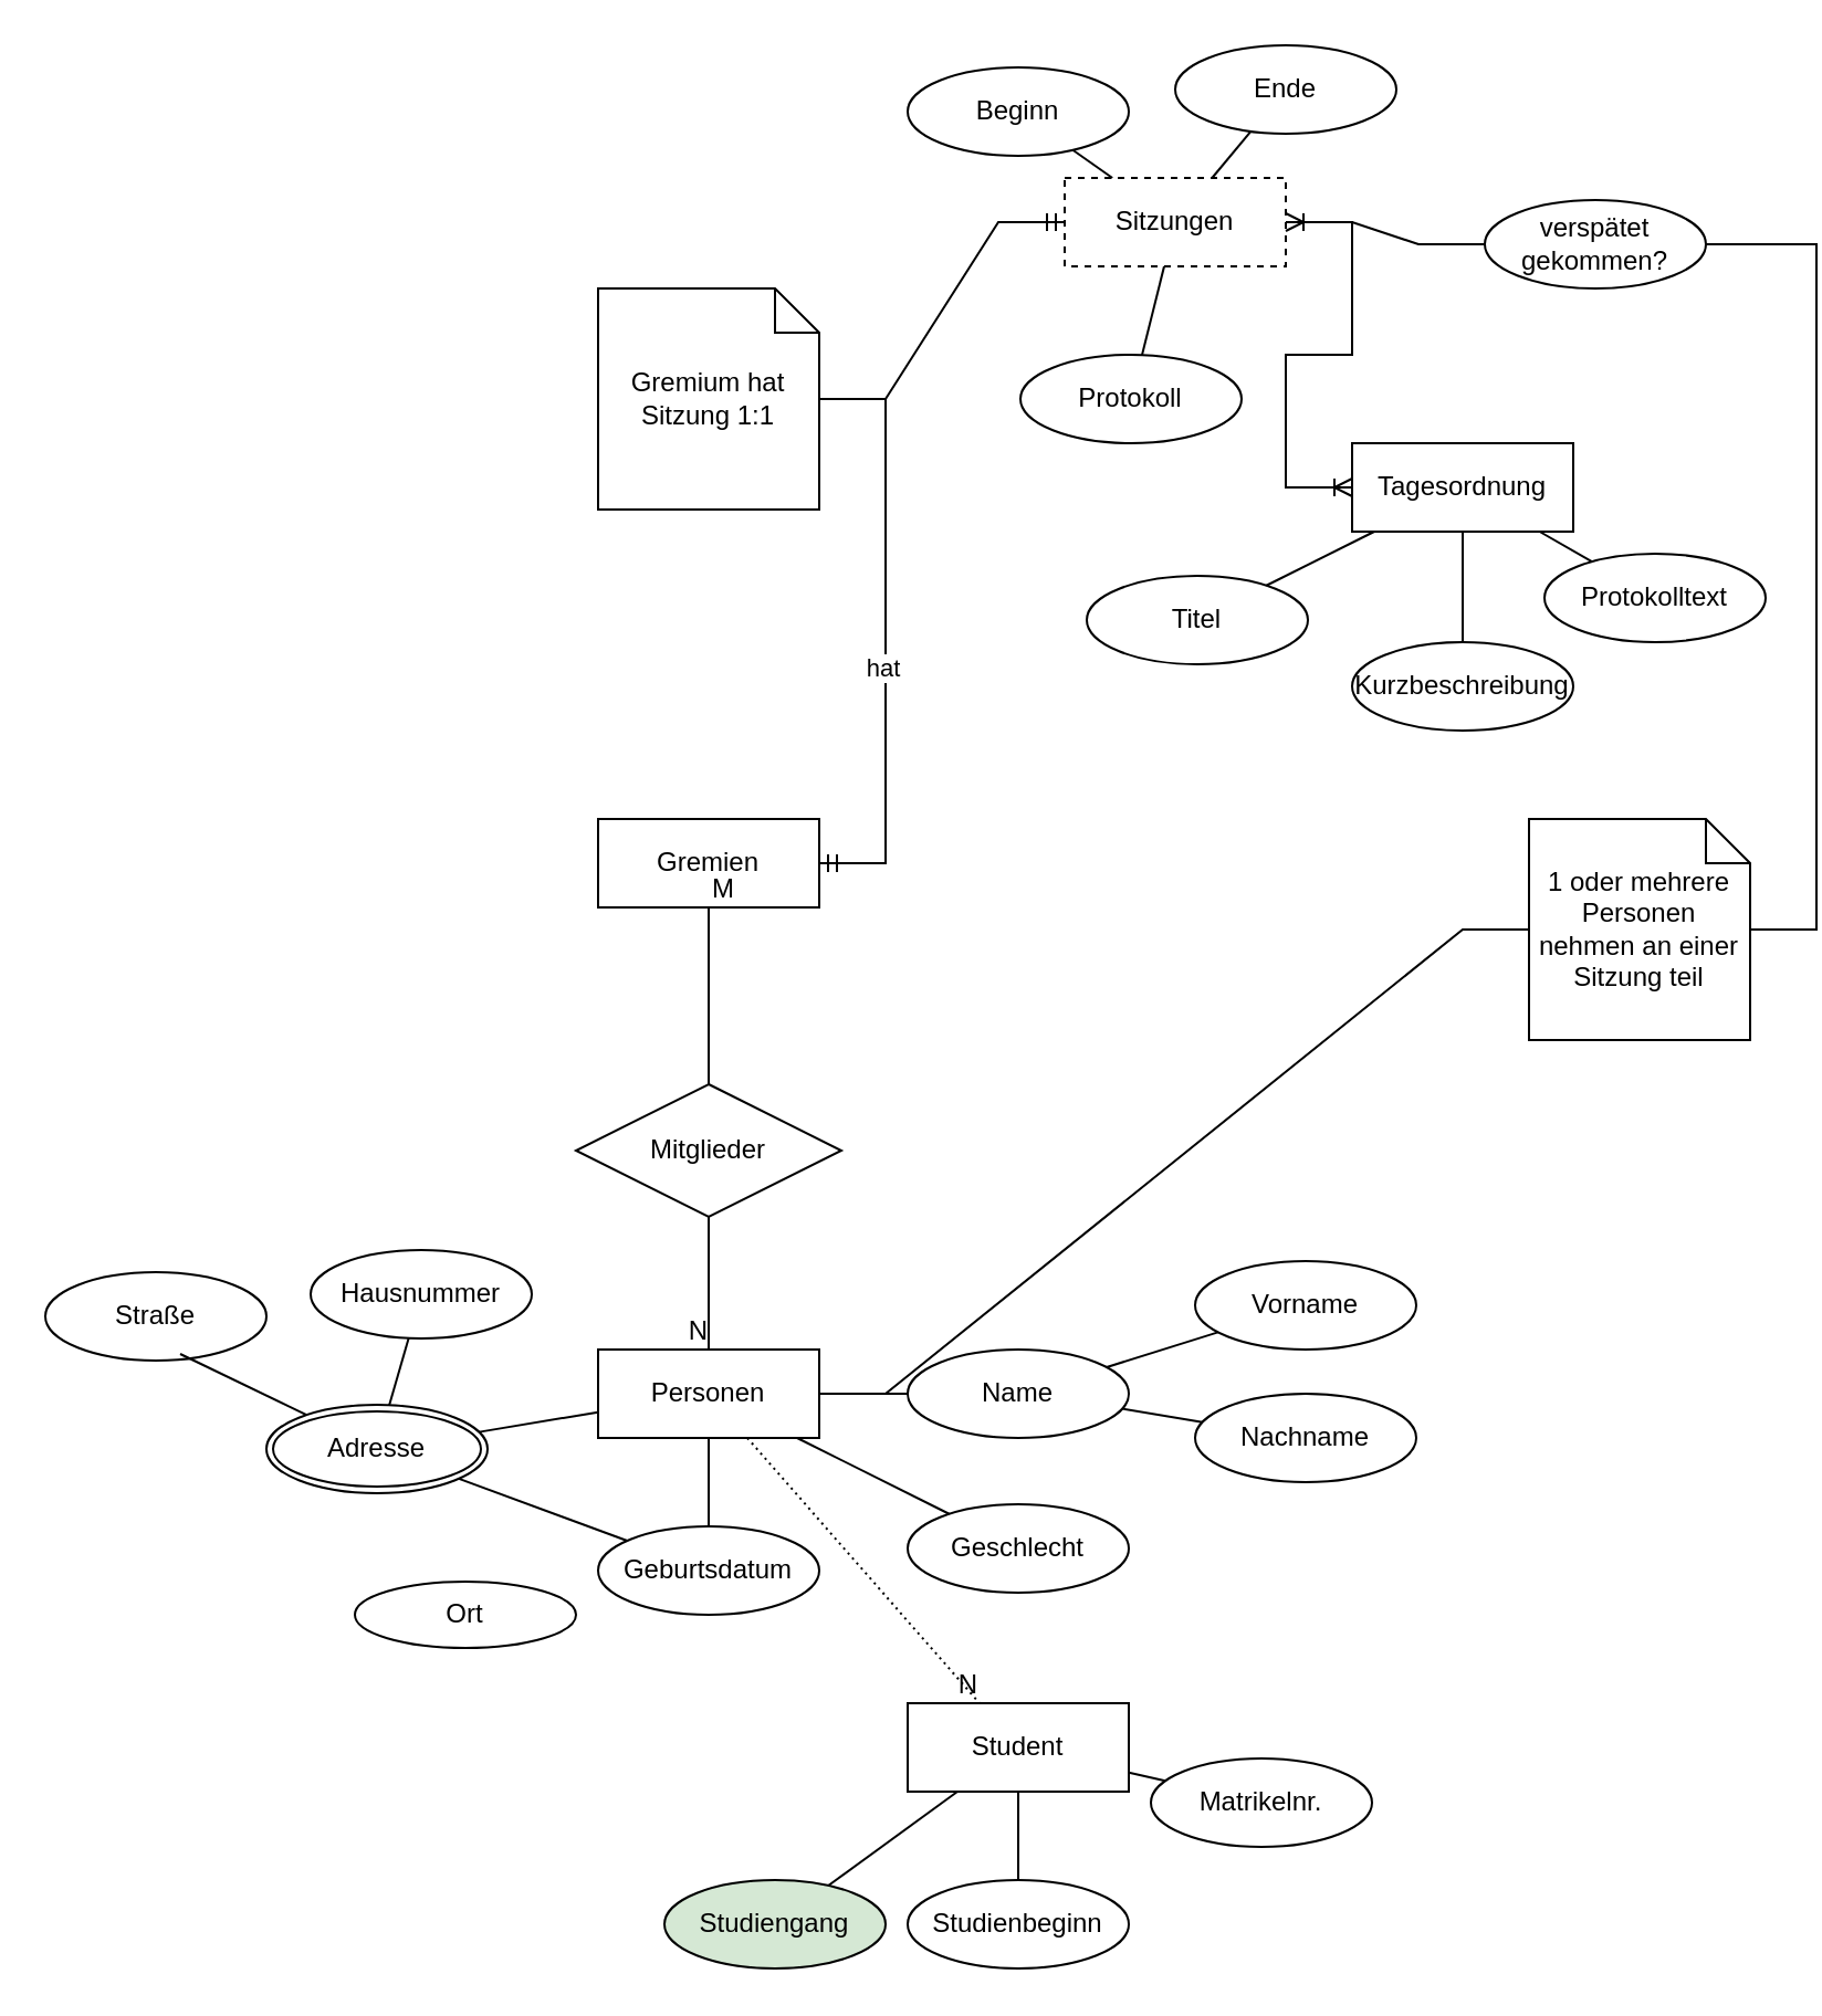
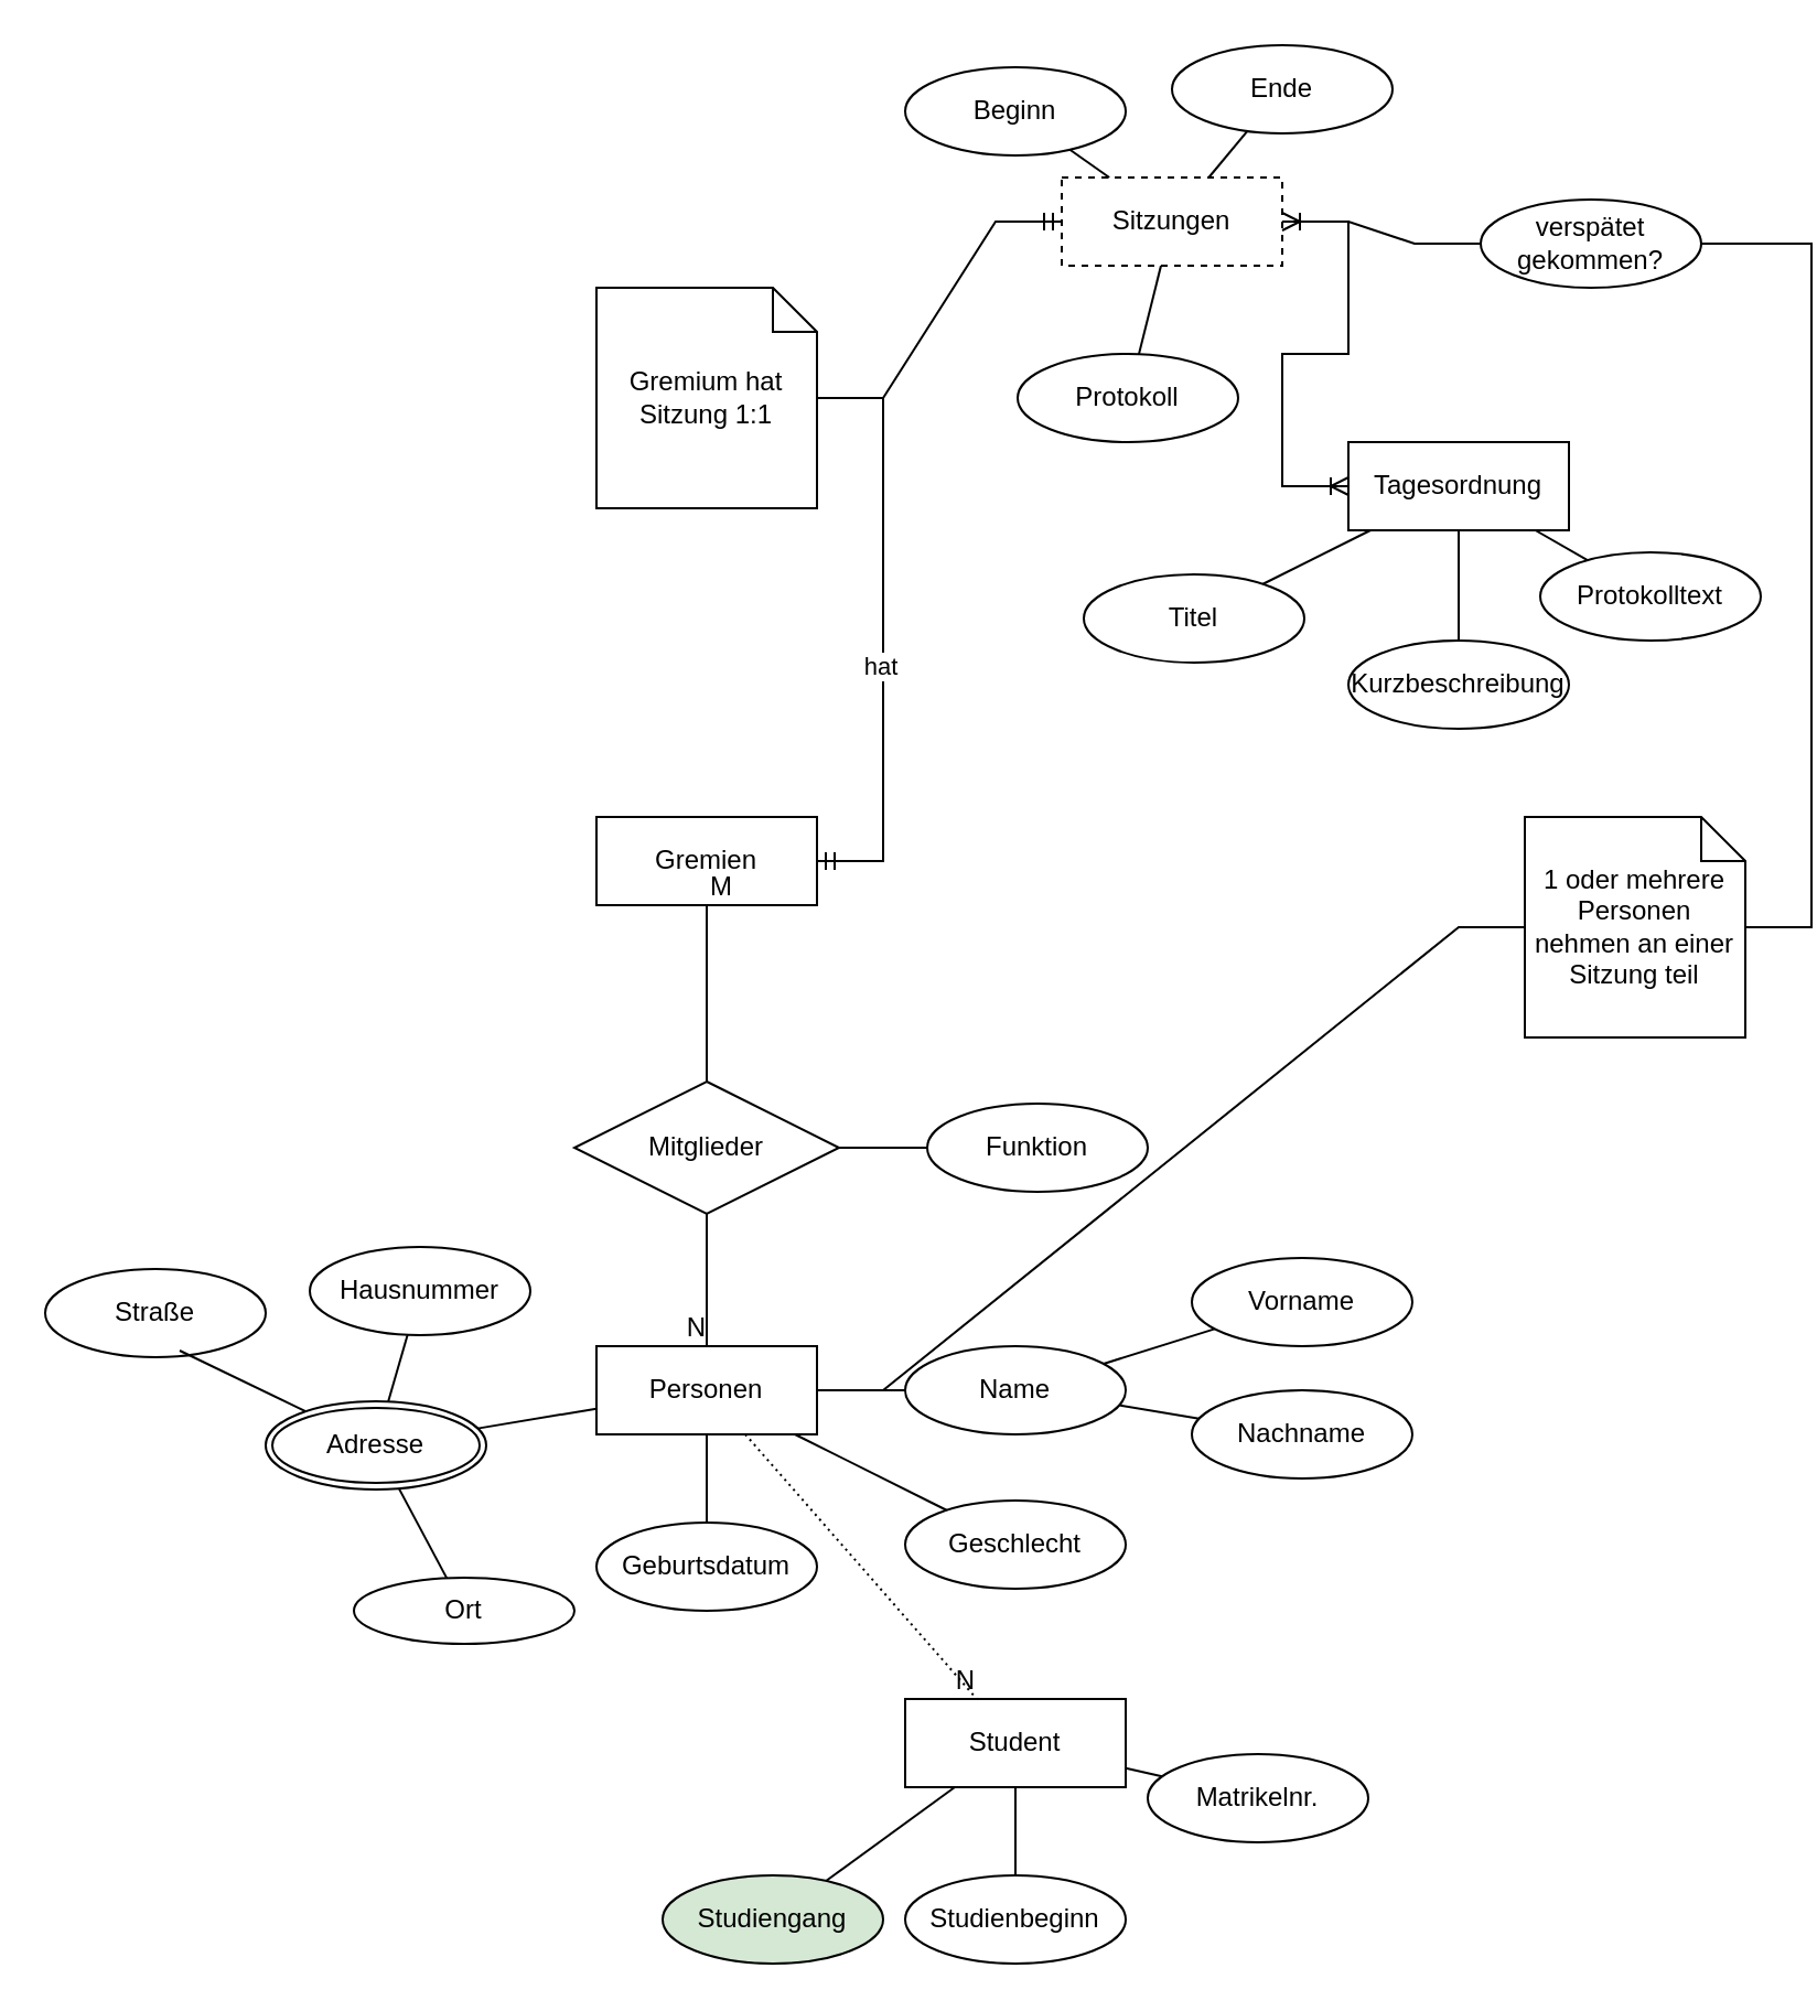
  <mxCell id="0" />
  <mxCell id="1" parent="0" />
  <mxCell id="2" value="Gremien" style="whiteSpace=wrap;html=1;align=center;" vertex="1" parent="1"><mxGeometry x="270" y="370" width="100" height="40" as="geometry" /></mxCell>
+ <mxCell id="3" value="Funktion" style="ellipse;whiteSpace=wrap;html=1;align=center;" vertex="1" parent="1"><mxGeometry x="420" y="500" width="100" height="40" as="geometry" /></mxCell>
+ <mxCell id="4" value="" style="endArrow=none;html=1;rounded=0;" edge="1" parent="1" source="14" target="3"><mxGeometry relative="1" as="geometry"><mxPoint x="240" y="420" as="sourcePoint" /><mxPoint x="400" y="420" as="targetPoint" /></mxGeometry></mxCell>
  <mxCell id="5" value="" style="endArrow=none;html=1;rounded=0;startArrow=none;" edge="1" parent="1" source="14" target="7"><mxGeometry relative="1" as="geometry"><mxPoint x="240" y="420" as="sourcePoint" /><mxPoint x="400" y="420" as="targetPoint" /></mxGeometry></mxCell>
  <mxCell id="6" value="N" style="resizable=0;html=1;align=right;verticalAlign=bottom;" connectable="0" vertex="1" parent="5"><mxGeometry x="1" relative="1" as="geometry" /></mxCell>
  <mxCell id="7" value="Personen" style="whiteSpace=wrap;html=1;align=center;" vertex="1" parent="1"><mxGeometry x="270" y="610" width="100" height="40" as="geometry" /></mxCell>
  <mxCell id="8" value="Name" style="ellipse;whiteSpace=wrap;html=1;align=center;" vertex="1" parent="1"><mxGeometry x="410" y="610" width="100" height="40" as="geometry" /></mxCell>
  <mxCell id="9" value="Vorname" style="ellipse;whiteSpace=wrap;html=1;align=center;" vertex="1" parent="1"><mxGeometry x="540" y="570" width="100" height="40" as="geometry" /></mxCell>
  <mxCell id="10" value="Nachname" style="ellipse;whiteSpace=wrap;html=1;align=center;" vertex="1" parent="1"><mxGeometry x="540" y="630" width="100" height="40" as="geometry" /></mxCell>
  <mxCell id="11" value="" style="endArrow=none;html=1;rounded=0;" edge="1" parent="1" source="8" target="9"><mxGeometry relative="1" as="geometry"><mxPoint x="400" y="740" as="sourcePoint" /><mxPoint x="560" y="740" as="targetPoint" /></mxGeometry></mxCell>
  <mxCell id="12" value="" style="endArrow=none;html=1;rounded=0;" edge="1" parent="1" source="8" target="10"><mxGeometry relative="1" as="geometry"><mxPoint x="460" y="620" as="sourcePoint" /><mxPoint x="540" y="630" as="targetPoint" /></mxGeometry></mxCell>
  <mxCell id="13" value="" style="endArrow=none;html=1;rounded=0;" edge="1" parent="1" source="7" target="8"><mxGeometry relative="1" as="geometry"><mxPoint x="380" y="630" as="sourcePoint" /><mxPoint x="460" y="640" as="targetPoint" /></mxGeometry></mxCell>
  <mxCell id="14" value="Mitglieder" style="shape=rhombus;perimeter=rhombusPerimeter;whiteSpace=wrap;html=1;align=center;" vertex="1" parent="1"><mxGeometry x="260" y="490" width="120" height="60" as="geometry" /></mxCell>
  <mxCell id="15" value="" style="endArrow=none;html=1;rounded=0;" edge="1" parent="1" source="2" target="14"><mxGeometry relative="1" as="geometry"><mxPoint x="320" y="410" as="sourcePoint" /><mxPoint x="320" y="610" as="targetPoint" /></mxGeometry></mxCell>
  <mxCell id="16" value="M" style="resizable=0;html=1;align=left;verticalAlign=bottom;" connectable="0" vertex="1" parent="15"><mxGeometry x="-1" relative="1" as="geometry" /></mxCell>
  <mxCell id="17" value="Geschlecht" style="ellipse;whiteSpace=wrap;html=1;align=center;" vertex="1" parent="1"><mxGeometry x="410" y="680" width="100" height="40" as="geometry" /></mxCell>
  <mxCell id="18" value="Geburtsdatum" style="ellipse;whiteSpace=wrap;html=1;align=center;" vertex="1" parent="1"><mxGeometry x="270" y="690" width="100" height="40" as="geometry" /></mxCell>
  <mxCell id="19" value="" style="endArrow=none;html=1;rounded=0;" edge="1" parent="1" source="7" target="17"><mxGeometry relative="1" as="geometry"><mxPoint x="380" y="630" as="sourcePoint" /><mxPoint x="540" y="630" as="targetPoint" /></mxGeometry></mxCell>
  <mxCell id="20" value="" style="endArrow=none;html=1;rounded=0;" edge="1" parent="1" source="7" target="18"><mxGeometry relative="1" as="geometry"><mxPoint x="380" y="630" as="sourcePoint" /><mxPoint x="540" y="630" as="targetPoint" /></mxGeometry></mxCell>
  <mxCell id="21" value="" style="endArrow=none;html=1;rounded=0;" edge="1" parent="1" source="7" target="31"><mxGeometry relative="1" as="geometry"><mxPoint x="380" y="630" as="sourcePoint" /><mxPoint x="226.042" y="666.138" as="targetPoint" /></mxGeometry></mxCell>
  <mxCell id="22" value="Student" style="whiteSpace=wrap;html=1;align=center;" vertex="1" parent="1"><mxGeometry x="410" y="770" width="100" height="40" as="geometry" /></mxCell>
  <mxCell id="23" value="Studiengang" style="ellipse;whiteSpace=wrap;html=1;align=center;fillColor=#d5e8d4;" vertex="1" parent="1"><mxGeometry x="300" y="850" width="100" height="40" as="geometry" /></mxCell>
  <mxCell id="24" value="Studienbeginn" style="ellipse;whiteSpace=wrap;html=1;align=center;" vertex="1" parent="1"><mxGeometry x="410" y="850" width="100" height="40" as="geometry" /></mxCell>
  <mxCell id="25" value="Matrikelnr." style="ellipse;whiteSpace=wrap;html=1;align=center;" vertex="1" parent="1"><mxGeometry x="520" y="795" width="100" height="40" as="geometry" /></mxCell>
  <mxCell id="26" value="" style="endArrow=none;html=1;rounded=0;" edge="1" parent="1" source="22" target="23"><mxGeometry relative="1" as="geometry"><mxPoint x="230" y="680" as="sourcePoint" /><mxPoint x="390" y="680" as="targetPoint" /></mxGeometry></mxCell>
  <mxCell id="27" value="" style="endArrow=none;html=1;rounded=0;" edge="1" parent="1" source="22" target="24"><mxGeometry relative="1" as="geometry"><mxPoint x="230" y="680" as="sourcePoint" /><mxPoint x="390" y="680" as="targetPoint" /></mxGeometry></mxCell>
  <mxCell id="28" value="" style="endArrow=none;html=1;rounded=0;" edge="1" parent="1" source="22" target="25"><mxGeometry relative="1" as="geometry"><mxPoint x="230" y="680" as="sourcePoint" /><mxPoint x="390" y="680" as="targetPoint" /></mxGeometry></mxCell>
  <mxCell id="29" value="" style="endArrow=none;html=1;rounded=0;dashed=1;dashPattern=1 2;" edge="1" parent="1" source="7" target="22"><mxGeometry relative="1" as="geometry"><mxPoint x="230" y="680" as="sourcePoint" /><mxPoint x="390" y="680" as="targetPoint" /></mxGeometry></mxCell>
  <mxCell id="30" value="N" style="resizable=0;html=1;align=right;verticalAlign=bottom;" connectable="0" vertex="1" parent="29"><mxGeometry x="1" relative="1" as="geometry" /></mxCell>
  <mxCell id="31" value="Adresse" style="ellipse;shape=doubleEllipse;margin=3;whiteSpace=wrap;html=1;align=center;" vertex="1" parent="1"><mxGeometry x="120" y="635" width="100" height="40" as="geometry" /></mxCell>
  <mxCell id="32" value="Straße" style="ellipse;whiteSpace=wrap;html=1;align=center;" vertex="1" parent="1"><mxGeometry x="20" y="575" width="100" height="40" as="geometry" /></mxCell>
  <mxCell id="33" value="Hausnummer" style="ellipse;whiteSpace=wrap;html=1;align=center;" vertex="1" parent="1"><mxGeometry x="140" y="565" width="100" height="40" as="geometry" /></mxCell>
  <mxCell id="34" value="Ort" style="ellipse;whiteSpace=wrap;html=1;align=center;" vertex="1" parent="1"><mxGeometry x="160" y="715" width="100" height="30" as="geometry" /></mxCell>
  <mxCell id="35" value="" style="endArrow=none;html=1;rounded=0;entryX=0.61;entryY=0.925;entryDx=0;entryDy=0;entryPerimeter=0;" edge="1" parent="1" source="31" target="32"><mxGeometry relative="1" as="geometry"><mxPoint x="300" y="715" as="sourcePoint" /><mxPoint x="460" y="715" as="targetPoint" /></mxGeometry></mxCell>
- <mxCell id="36" value="" style="endArrow=none;html=1;rounded=0;" edge="1" parent="1" source="31" target="18"><mxGeometry relative="1" as="geometry"><mxPoint x="300" y="715" as="sourcePoint" /><mxPoint x="460" y="715" as="targetPoint" /></mxGeometry></mxCell>
+ <mxCell id="36" value="" style="endArrow=none;html=1;rounded=0;" edge="1" parent="1" source="31" target="34"><mxGeometry relative="1" as="geometry"><mxPoint x="300" y="715" as="sourcePoint" /><mxPoint x="460" y="715" as="targetPoint" /></mxGeometry></mxCell>
  <mxCell id="37" value="" style="endArrow=none;html=1;rounded=0;" edge="1" parent="1" source="31" target="33"><mxGeometry relative="1" as="geometry"><mxPoint x="300" y="715" as="sourcePoint" /><mxPoint x="460" y="715" as="targetPoint" /></mxGeometry></mxCell>
  <mxCell id="38" value="Sitzungen" style="whiteSpace=wrap;html=1;align=center;dashed=1;" vertex="1" parent="1"><mxGeometry x="481" y="80" width="100" height="40" as="geometry" /></mxCell>
  <mxCell id="39" value="" style="edgeStyle=entityRelationEdgeStyle;fontSize=12;html=1;endArrow=ERmandOne;startArrow=none;rounded=0;" edge="1" parent="1" source="44" target="38"><mxGeometry width="100" height="100" relative="1" as="geometry"><mxPoint x="591" y="510" as="sourcePoint" /><mxPoint x="691" y="410" as="targetPoint" /></mxGeometry></mxCell>
  <mxCell id="40" value="Beginn" style="ellipse;whiteSpace=wrap;html=1;align=center;" vertex="1" parent="1"><mxGeometry x="410" y="30" width="100" height="40" as="geometry" /></mxCell>
  <mxCell id="41" value="Ende" style="ellipse;whiteSpace=wrap;html=1;align=center;" vertex="1" parent="1"><mxGeometry x="531" y="20" width="100" height="40" as="geometry" /></mxCell>
  <mxCell id="42" value="" style="endArrow=none;html=1;rounded=0;" edge="1" parent="1" source="38" target="40"><mxGeometry relative="1" as="geometry"><mxPoint x="681" y="460" as="sourcePoint" /><mxPoint x="841" y="460" as="targetPoint" /></mxGeometry></mxCell>
  <mxCell id="43" value="" style="endArrow=none;html=1;rounded=0;" edge="1" parent="1" source="38" target="41"><mxGeometry relative="1" as="geometry"><mxPoint x="621" y="100" as="sourcePoint" /><mxPoint x="841" y="460" as="targetPoint" /></mxGeometry></mxCell>
  <mxCell id="44" value="Gremium hat Sitzung 1:1" style="shape=note;size=20;whiteSpace=wrap;html=1;" vertex="1" parent="1"><mxGeometry x="270" y="130" width="100" height="100" as="geometry" /></mxCell>
  <mxCell id="45" value="" style="edgeStyle=entityRelationEdgeStyle;fontSize=12;html=1;endArrow=none;startArrow=ERmandOne;rounded=0;" edge="1" parent="1" source="2" target="44"><mxGeometry width="100" height="100" relative="1" as="geometry"><mxPoint x="370" y="390" as="sourcePoint" /><mxPoint x="540" y="140" as="targetPoint" /></mxGeometry></mxCell>
  <mxCell id="46" value="hat" style="edgeLabel;html=1;align=center;verticalAlign=middle;resizable=0;points=[];" vertex="1" connectable="0" parent="45"><mxGeometry x="-0.12" y="2" relative="1" as="geometry"><mxPoint as="offset" /></mxGeometry></mxCell>
  <mxCell id="47" value="" style="edgeStyle=entityRelationEdgeStyle;fontSize=12;html=1;endArrow=ERoneToMany;rounded=0;startArrow=none;" edge="1" parent="1" source="50" target="38"><mxGeometry width="100" height="100" relative="1" as="geometry"><mxPoint x="561" y="360" as="sourcePoint" /><mxPoint x="661" y="260" as="targetPoint" /></mxGeometry></mxCell>
  <mxCell id="48" value="1 oder mehrere Personen nehmen an einer Sitzung teil" style="shape=note;size=20;whiteSpace=wrap;html=1;" vertex="1" parent="1"><mxGeometry x="691" y="370" width="100" height="100" as="geometry" /></mxCell>
  <mxCell id="49" value="" style="edgeStyle=entityRelationEdgeStyle;fontSize=12;html=1;endArrow=none;rounded=0;" edge="1" parent="1" source="7" target="48"><mxGeometry width="100" height="100" relative="1" as="geometry"><mxPoint x="370" y="630" as="sourcePoint" /><mxPoint x="540" y="140" as="targetPoint" /></mxGeometry></mxCell>
  <mxCell id="50" value="verspätet gekommen?" style="ellipse;whiteSpace=wrap;html=1;align=center;" vertex="1" parent="1"><mxGeometry x="671" y="90" width="100" height="40" as="geometry" /></mxCell>
  <mxCell id="51" value="" style="edgeStyle=entityRelationEdgeStyle;fontSize=12;html=1;endArrow=none;rounded=0;startArrow=none;" edge="1" parent="1" source="48" target="50"><mxGeometry width="100" height="100" relative="1" as="geometry"><mxPoint x="691" y="420" as="sourcePoint" /><mxPoint x="581" y="100" as="targetPoint" /></mxGeometry></mxCell>
  <mxCell id="52" value="Protokoll" style="ellipse;whiteSpace=wrap;html=1;align=center;" vertex="1" parent="1"><mxGeometry x="461" y="160" width="100" height="40" as="geometry" /></mxCell>
  <mxCell id="53" value="" style="endArrow=none;html=1;rounded=0;" edge="1" parent="1" source="52" target="38"><mxGeometry relative="1" as="geometry"><mxPoint x="531" y="280" as="sourcePoint" /><mxPoint x="691" y="280" as="targetPoint" /></mxGeometry></mxCell>
  <mxCell id="54" value="Tagesordnung" style="whiteSpace=wrap;html=1;align=center;" vertex="1" parent="1"><mxGeometry x="611" y="200" width="100" height="40" as="geometry" /></mxCell>
  <mxCell id="55" value="" style="edgeStyle=entityRelationEdgeStyle;fontSize=12;html=1;endArrow=ERoneToMany;rounded=0;" edge="1" parent="1" source="38" target="54"><mxGeometry width="100" height="100" relative="1" as="geometry"><mxPoint x="641" y="410" as="sourcePoint" /><mxPoint x="651" y="210" as="targetPoint" /></mxGeometry></mxCell>
  <mxCell id="56" value="Titel" style="ellipse;whiteSpace=wrap;html=1;align=center;" vertex="1" parent="1"><mxGeometry x="491" y="260" width="100" height="40" as="geometry" /></mxCell>
  <mxCell id="57" value="Kurzbeschreibung" style="ellipse;whiteSpace=wrap;html=1;align=center;" vertex="1" parent="1"><mxGeometry x="611" y="290" width="100" height="40" as="geometry" /></mxCell>
  <mxCell id="58" value="Protokolltext" style="ellipse;whiteSpace=wrap;html=1;align=center;" vertex="1" parent="1"><mxGeometry x="698" y="250" width="100" height="40" as="geometry" /></mxCell>
  <mxCell id="59" value="" style="endArrow=none;html=1;rounded=0;" edge="1" parent="1" source="54" target="56"><mxGeometry relative="1" as="geometry"><mxPoint x="571" y="360" as="sourcePoint" /><mxPoint x="731" y="360" as="targetPoint" /></mxGeometry></mxCell>
  <mxCell id="60" value="" style="endArrow=none;html=1;rounded=0;" edge="1" parent="1" source="54" target="58"><mxGeometry relative="1" as="geometry"><mxPoint x="611" y="360" as="sourcePoint" /><mxPoint x="771" y="360" as="targetPoint" /></mxGeometry></mxCell>
  <mxCell id="61" value="" style="endArrow=none;html=1;rounded=0;" edge="1" parent="1" source="54" target="57"><mxGeometry relative="1" as="geometry"><mxPoint x="611" y="360" as="sourcePoint" /><mxPoint x="771" y="360" as="targetPoint" /></mxGeometry></mxCell>
